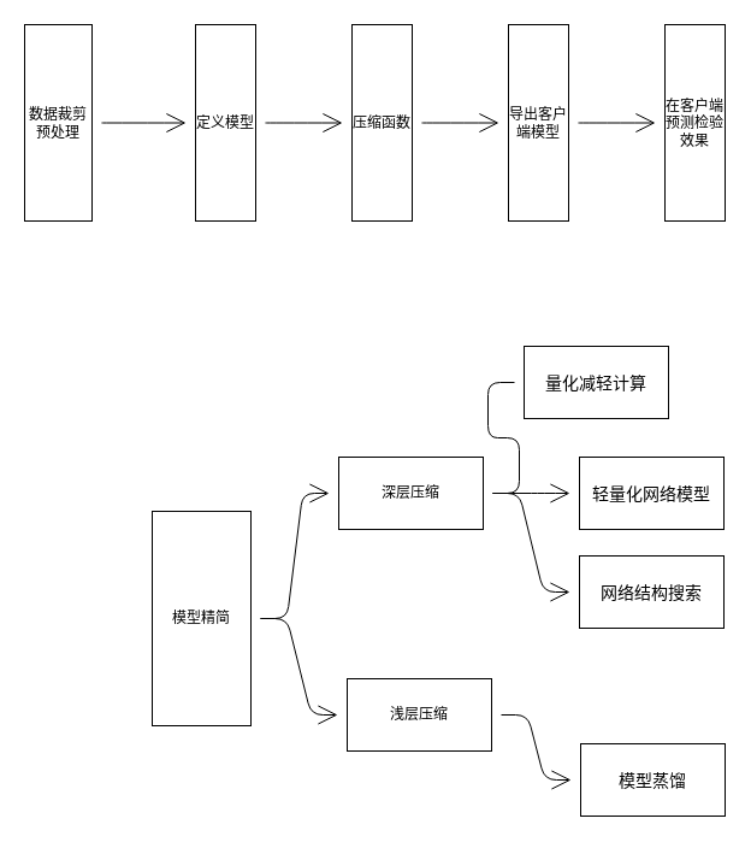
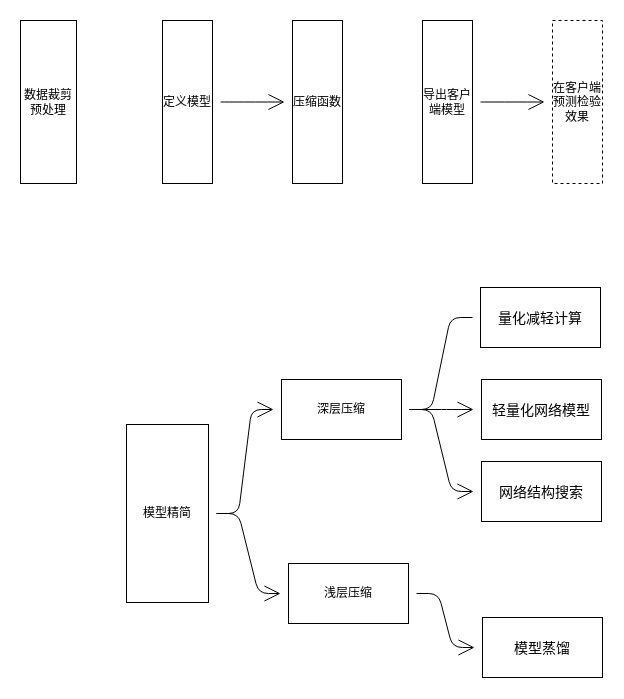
  <mxCell id="0" />
  <mxCell id="1" parent="0" />
- <mxCell id="2" value="" style="edgeStyle=none;curved=1;rounded=0;orthogonalLoop=1;jettySize=auto;html=1;endArrow=open;startSize=14;endSize=14;sourcePerimeterSpacing=8;targetPerimeterSpacing=8;" edge="1" parent="1" source="3" target="5"><mxGeometry relative="1" as="geometry" /></mxCell>
  <mxCell id="3" value="数据裁剪预处理" style="rounded=0;whiteSpace=wrap;html=1;hachureGap=4;pointerEvents=0;" vertex="1" parent="1"><mxGeometry x="20" y="20" width="56" height="163" as="geometry" /></mxCell>
  <mxCell id="4" value="" style="edgeStyle=none;curved=1;rounded=0;orthogonalLoop=1;jettySize=auto;html=1;endArrow=open;startSize=14;endSize=14;sourcePerimeterSpacing=8;targetPerimeterSpacing=8;" edge="1" parent="1" source="5" target="7"><mxGeometry relative="1" as="geometry" /></mxCell>
  <mxCell id="5" value="定义模型" style="rounded=0;whiteSpace=wrap;html=1;hachureGap=4;pointerEvents=0;" vertex="1" parent="1"><mxGeometry x="162" y="20" width="50" height="163" as="geometry" /></mxCell>
- <mxCell id="6" value="" style="edgeStyle=none;curved=1;rounded=0;orthogonalLoop=1;jettySize=auto;html=1;endArrow=open;startSize=14;endSize=14;sourcePerimeterSpacing=8;targetPerimeterSpacing=8;" edge="1" parent="1" source="7" target="9"><mxGeometry relative="1" as="geometry" /></mxCell>
  <mxCell id="7" value="压缩函数" style="rounded=0;whiteSpace=wrap;html=1;hachureGap=4;pointerEvents=0;" vertex="1" parent="1"><mxGeometry x="292" y="20" width="50" height="163" as="geometry" /></mxCell>
  <mxCell id="8" value="" style="edgeStyle=none;curved=1;rounded=0;orthogonalLoop=1;jettySize=auto;html=1;endArrow=open;startSize=14;endSize=14;sourcePerimeterSpacing=8;targetPerimeterSpacing=8;" edge="1" parent="1" source="9" target="10"><mxGeometry relative="1" as="geometry" /></mxCell>
  <mxCell id="9" value="导出客户端模型" style="rounded=0;whiteSpace=wrap;html=1;hachureGap=4;pointerEvents=0;" vertex="1" parent="1"><mxGeometry x="422" y="20" width="50" height="163" as="geometry" /></mxCell>
- <mxCell id="10" value="在客户端预测检验效果" style="rounded=0;whiteSpace=wrap;html=1;hachureGap=4;pointerEvents=0;" vertex="1" parent="1"><mxGeometry x="552" y="20" width="50" height="163" as="geometry" /></mxCell>
+ <mxCell id="10" value="在客户端预测检验效果" style="rounded=0;whiteSpace=wrap;html=1;hachureGap=4;pointerEvents=0;dashed=1;" vertex="1" parent="1"><mxGeometry x="552" y="20" width="50" height="163" as="geometry" /></mxCell>
  <mxCell id="11" value="" style="edgeStyle=entityRelationEdgeStyle;orthogonalLoop=1;jettySize=auto;html=1;endArrow=open;startSize=14;endSize=14;sourcePerimeterSpacing=8;targetPerimeterSpacing=8;" edge="1" parent="1" source="13" target="17"><mxGeometry relative="1" as="geometry" /></mxCell>
  <mxCell id="12" value="" style="edgeStyle=entityRelationEdgeStyle;orthogonalLoop=1;jettySize=auto;html=1;endArrow=open;startSize=14;endSize=14;sourcePerimeterSpacing=8;targetPerimeterSpacing=8;" edge="1" parent="1" source="13" target="19"><mxGeometry relative="1" as="geometry" /></mxCell>
  <mxCell id="13" value="模型精简" style="rounded=0;whiteSpace=wrap;html=1;hachureGap=4;pointerEvents=0;" vertex="1" parent="1"><mxGeometry x="126" y="424" width="82" height="178" as="geometry" /></mxCell>
  <mxCell id="14" value="" style="edgeStyle=entityRelationEdgeStyle;orthogonalLoop=1;jettySize=auto;html=1;endArrow=none;startSize=14;endSize=14;sourcePerimeterSpacing=8;targetPerimeterSpacing=8;" edge="1" parent="1" source="17" target="20"><mxGeometry relative="1" as="geometry" /></mxCell>
  <mxCell id="15" value="" style="edgeStyle=entityRelationEdgeStyle;orthogonalLoop=1;jettySize=auto;html=1;endArrow=open;startSize=14;endSize=14;sourcePerimeterSpacing=8;targetPerimeterSpacing=8;" edge="1" parent="1" source="17" target="21"><mxGeometry relative="1" as="geometry" /></mxCell>
  <mxCell id="16" value="" style="edgeStyle=entityRelationEdgeStyle;orthogonalLoop=1;jettySize=auto;html=1;endArrow=open;startSize=14;endSize=14;sourcePerimeterSpacing=8;targetPerimeterSpacing=8;" edge="1" parent="1" source="17" target="22"><mxGeometry relative="1" as="geometry" /></mxCell>
  <mxCell id="17" value="深层压缩" style="whiteSpace=wrap;html=1;rounded=0;hachureGap=4;" vertex="1" parent="1"><mxGeometry x="281" y="379" width="120" height="60" as="geometry" /></mxCell>
  <mxCell id="18" value="" style="edgeStyle=entityRelationEdgeStyle;orthogonalLoop=1;jettySize=auto;html=1;endArrow=open;startSize=14;endSize=14;sourcePerimeterSpacing=8;targetPerimeterSpacing=8;" edge="1" parent="1" source="19" target="23"><mxGeometry relative="1" as="geometry" /></mxCell>
  <mxCell id="19" value="浅层压缩" style="whiteSpace=wrap;html=1;rounded=0;hachureGap=4;" vertex="1" parent="1"><mxGeometry x="288" y="563" width="120" height="60" as="geometry" /></mxCell>
- <mxCell id="20" value="&lt;span lang=&quot;ZH-CN&quot; style=&quot;font-size: 10.5pt ; font-family: &amp;#34;simsun&amp;#34;&quot;&gt;量化减轻计算&lt;/span&gt;&lt;span style=&quot;font-size: medium&quot;&gt;&lt;/span&gt;" style="whiteSpace=wrap;html=1;rounded=0;hachureGap=4;" vertex="1" parent="1"><mxGeometry x="435" y="287" width="120" height="60" as="geometry" /></mxCell>
+ <mxCell id="20" value="&lt;span lang=&quot;ZH-CN&quot; style=&quot;font-size: 10.5pt ; font-family: &amp;#34;simsun&amp;#34;&quot;&gt;量化减轻计算&lt;/span&gt;&lt;span style=&quot;font-size: medium&quot;&gt;&lt;/span&gt;" style="whiteSpace=wrap;html=1;rounded=0;hachureGap=4;" vertex="1" parent="1"><mxGeometry x="480" y="287" width="120" height="60" as="geometry" /></mxCell>
  <mxCell id="21" value="&lt;span lang=&quot;ZH-CN&quot; style=&quot;font-size: 10.5pt ; font-family: &amp;#34;simsun&amp;#34;&quot;&gt;轻量化网络模型&lt;/span&gt;&lt;span style=&quot;font-size: medium&quot;&gt;&lt;/span&gt;" style="whiteSpace=wrap;html=1;rounded=0;hachureGap=4;" vertex="1" parent="1"><mxGeometry x="481" y="379" width="120" height="60" as="geometry" /></mxCell>
  <mxCell id="22" value="&lt;span lang=&quot;ZH-CN&quot; style=&quot;font-size: 10.5pt ; font-family: &amp;#34;simsun&amp;#34;&quot;&gt;网络结构搜索&lt;/span&gt;&lt;span style=&quot;font-size: medium&quot;&gt;&lt;/span&gt;" style="whiteSpace=wrap;html=1;rounded=0;hachureGap=4;" vertex="1" parent="1"><mxGeometry x="481" y="461" width="120" height="60" as="geometry" /></mxCell>
  <mxCell id="23" value="&lt;span lang=&quot;ZH-CN&quot; style=&quot;font-size: 10.5pt ; font-family: &amp;#34;simsun&amp;#34;&quot;&gt;模型蒸馏&lt;/span&gt;&lt;span style=&quot;font-size: medium&quot;&gt;&lt;/span&gt;" style="whiteSpace=wrap;html=1;rounded=0;hachureGap=4;" vertex="1" parent="1"><mxGeometry x="482" y="617" width="120" height="60" as="geometry" /></mxCell>
